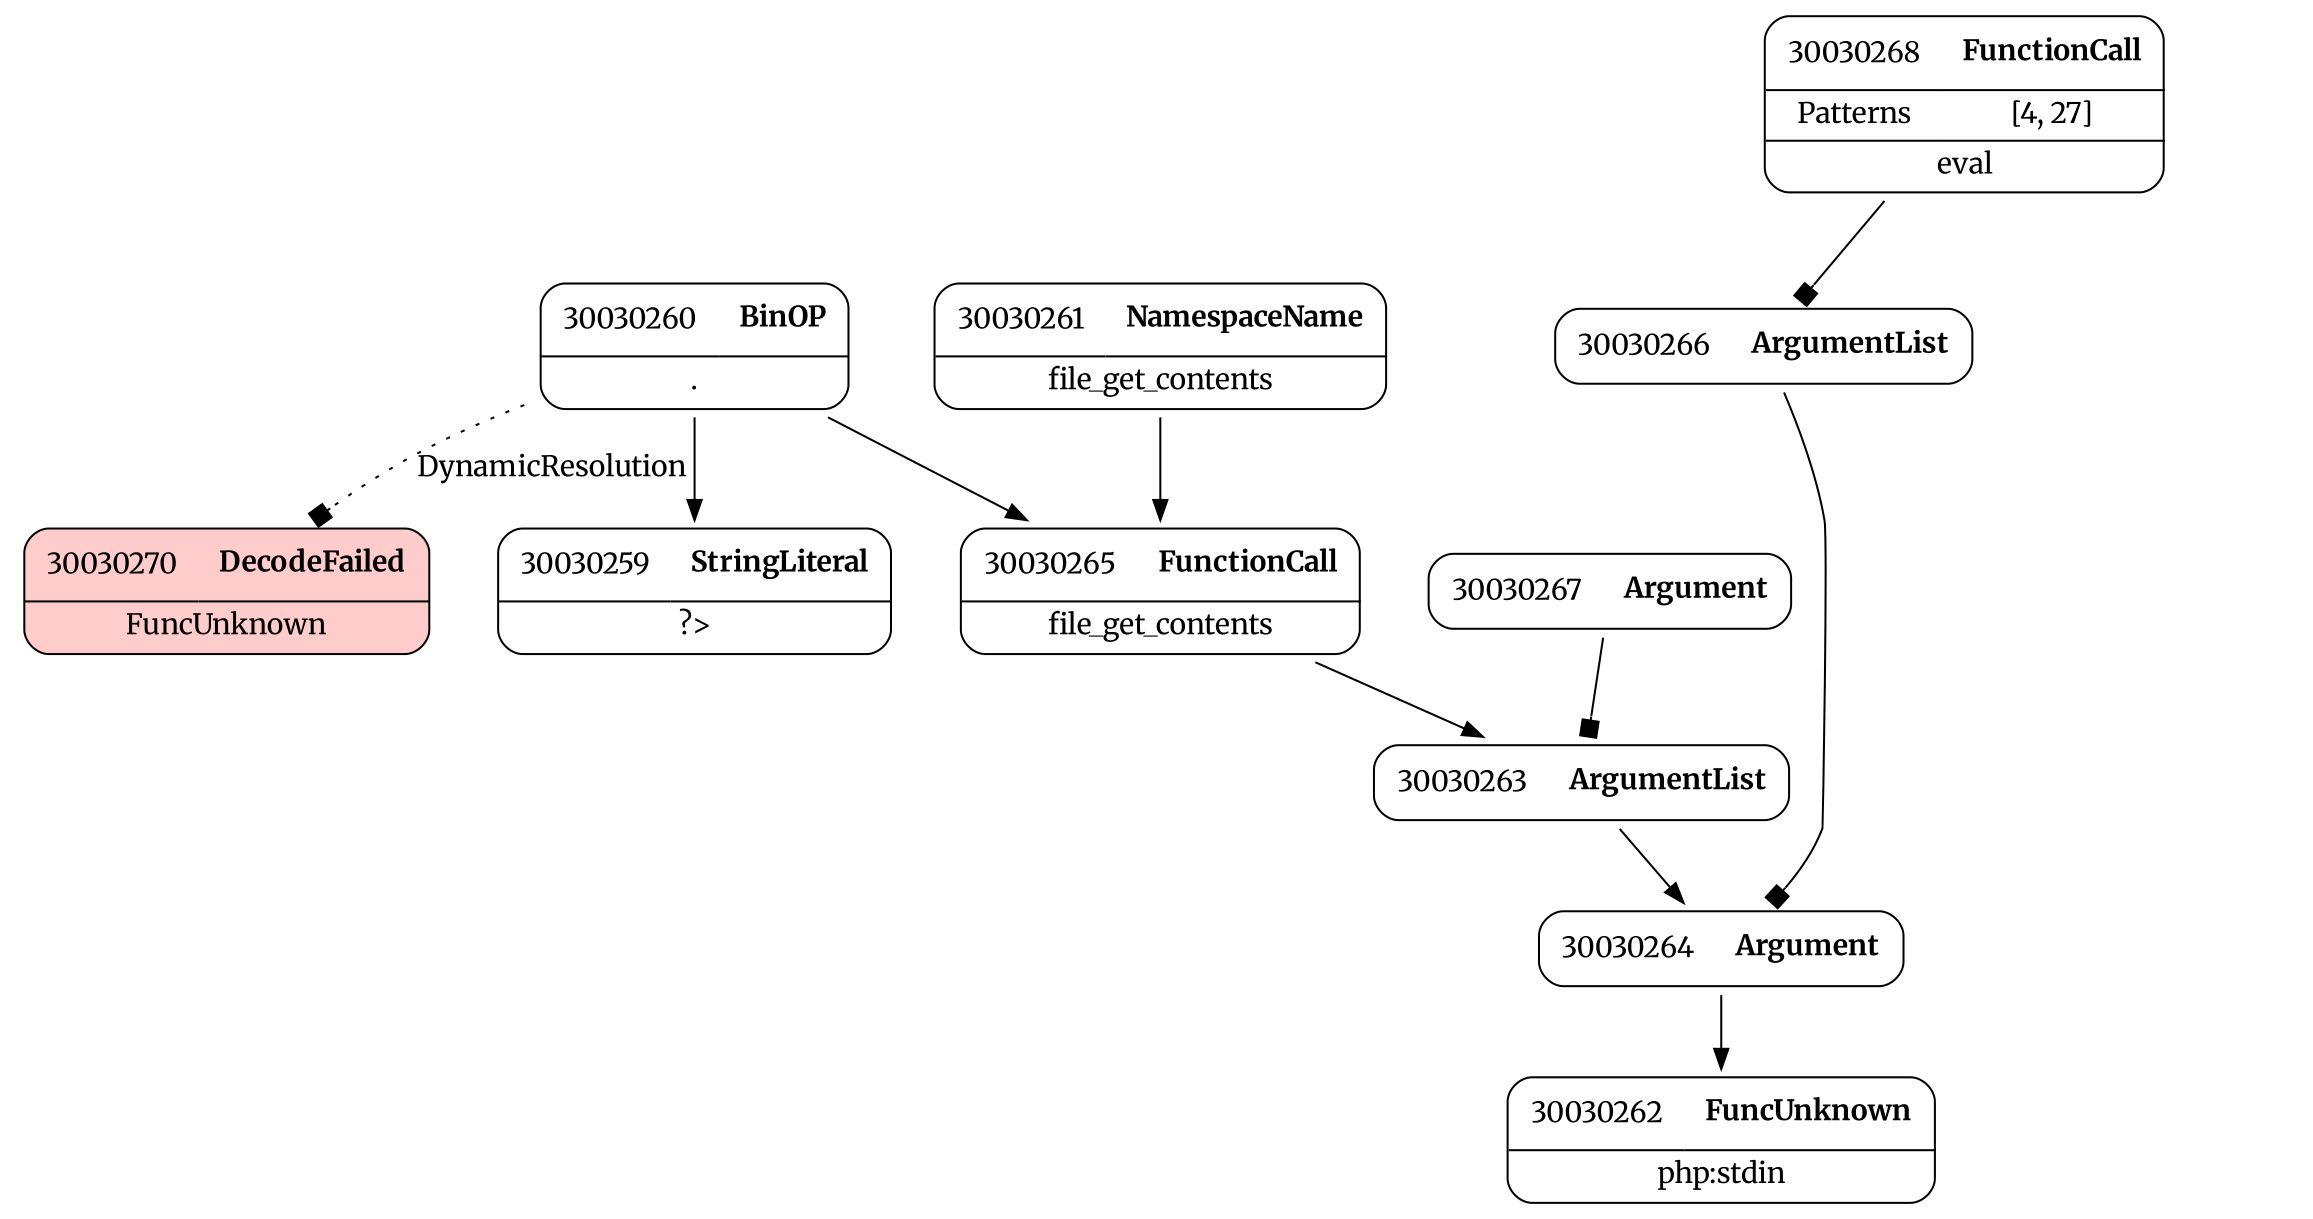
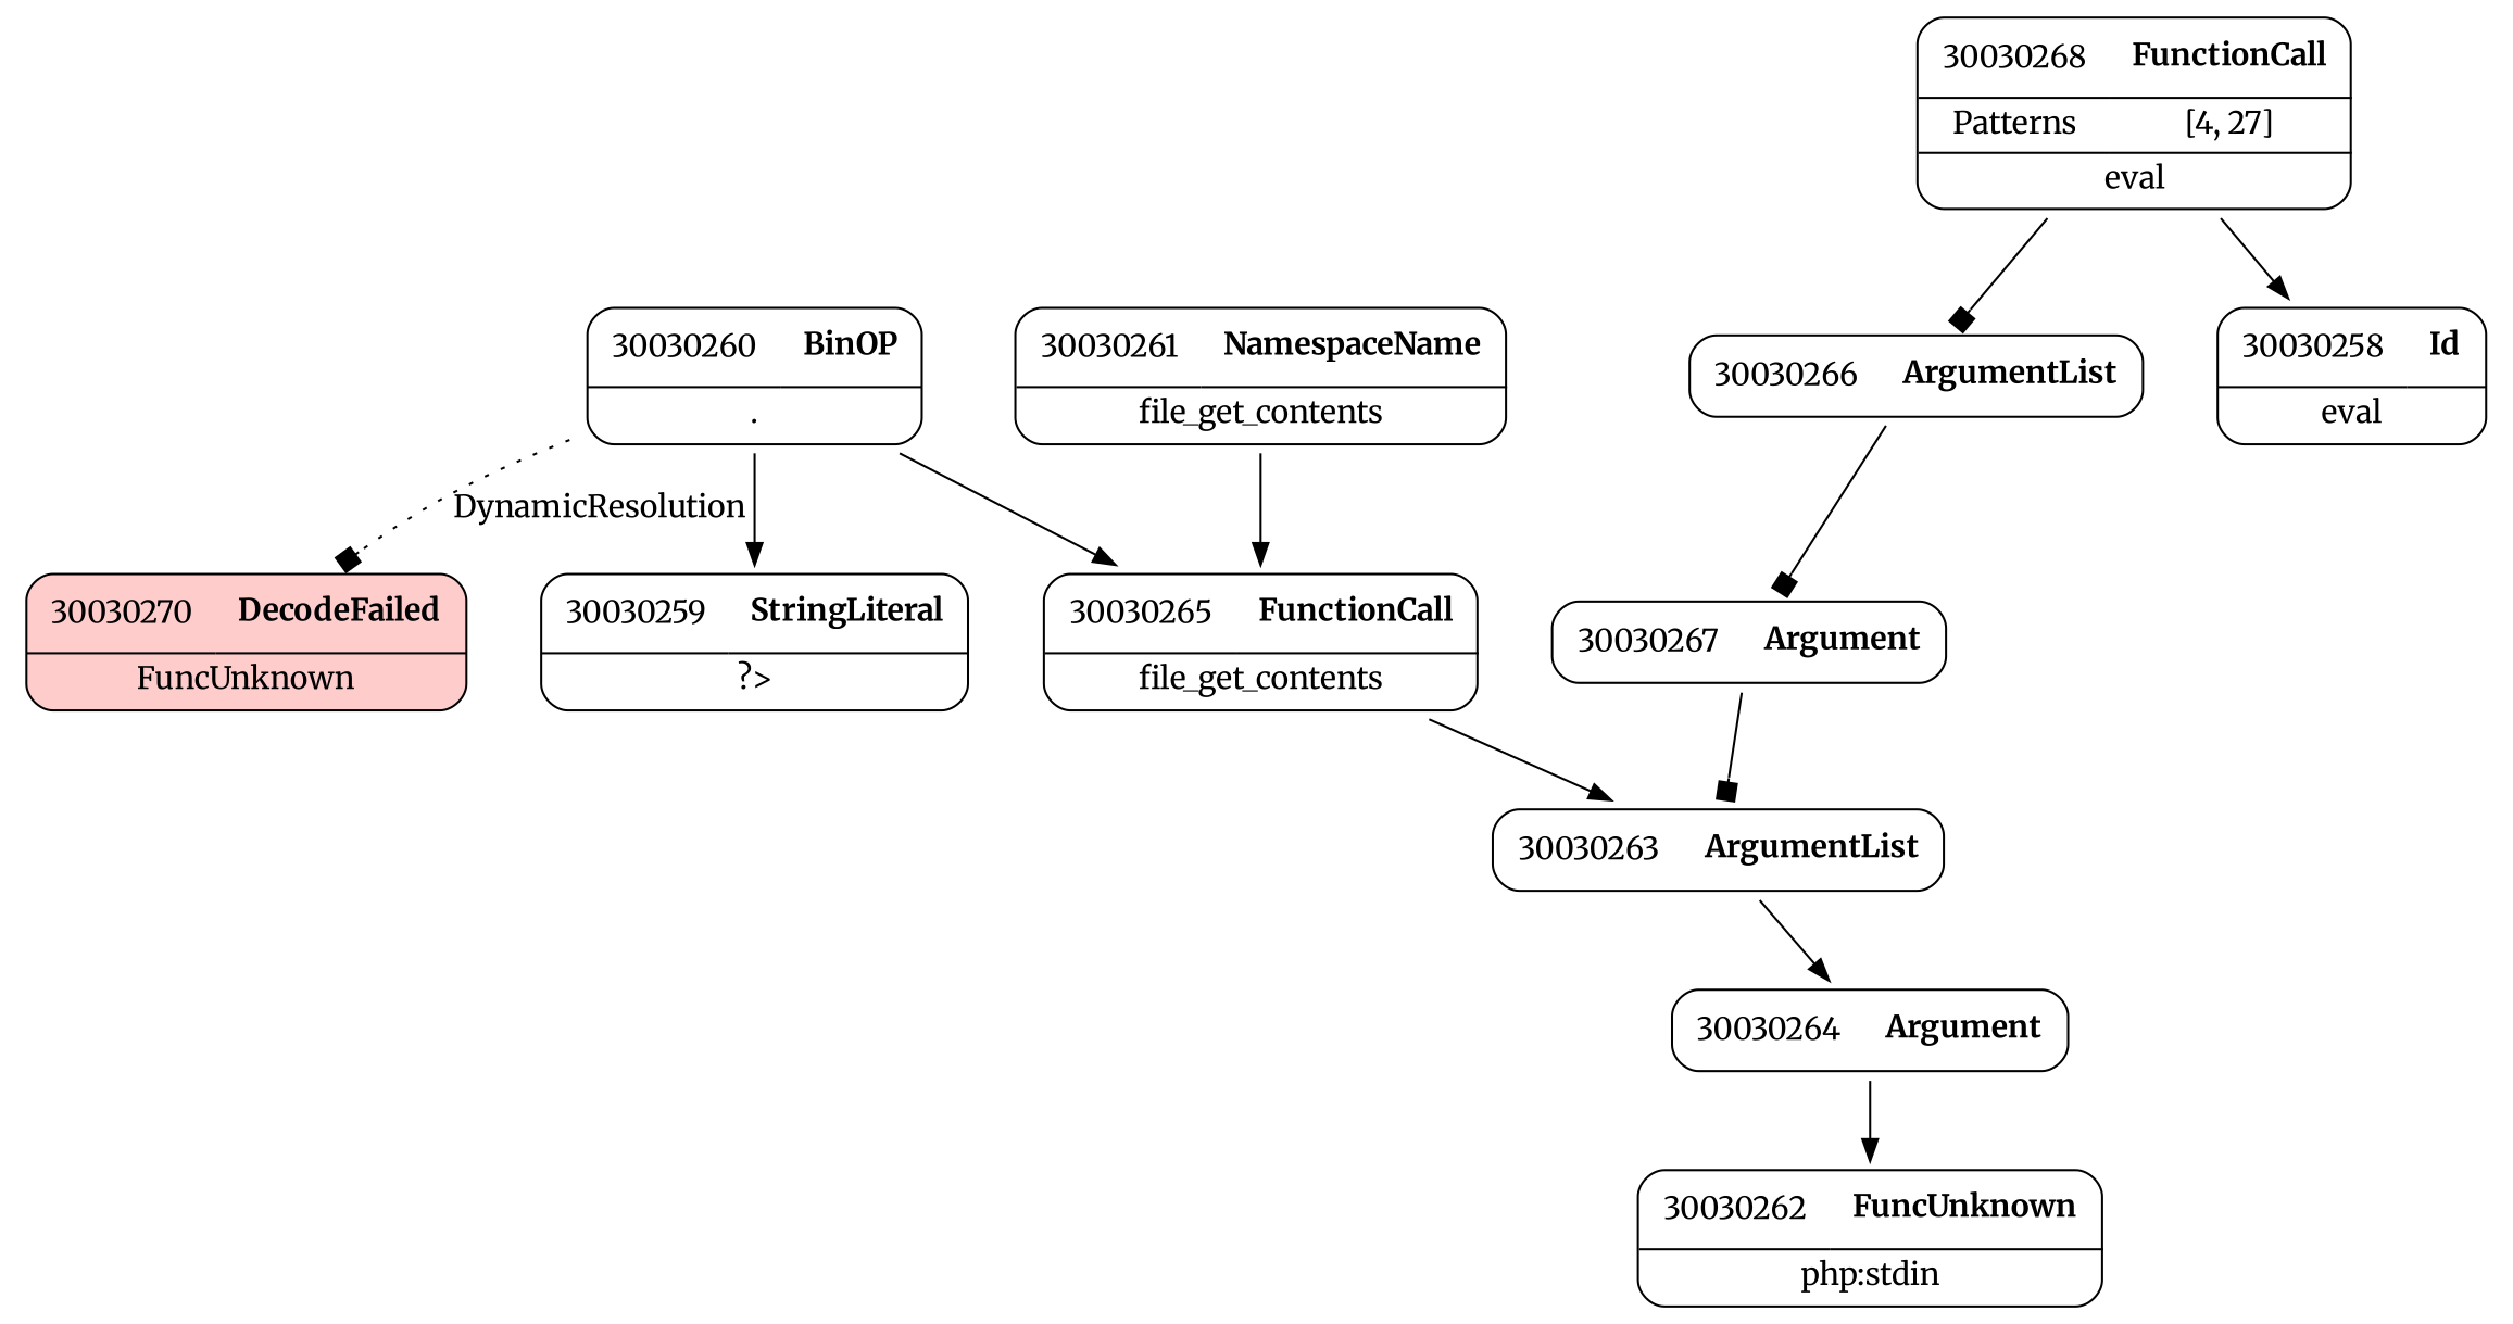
  digraph {
    fontname=Merriweather
    node [fontname=Merriweather shape=none]
    edge [arrowhead=normal fontname=Merriweather weight=2]
    n1 [label=<<TABLE border='1' cellspacing='0' cellpadding='10' style='rounded' ><TR><TD border='0'>30030266</TD><TD border='0'><B>ArgumentList</B></TD></TR></TABLE>>]
    n2 [label=<<TABLE border='1' cellspacing='0' cellpadding='10' style='rounded' ><TR><TD border='0'>30030267</TD><TD border='0'><B>Argument</B></TD></TR></TABLE>>]
    n3 [label=<<TABLE border='1' cellspacing='0' cellpadding='10' style='rounded' ><TR><TD border='0'>30030263</TD><TD border='0'><B>ArgumentList</B></TD></TR></TABLE>>]
    n4 [label=<<TABLE border='1' cellspacing='0' cellpadding='10' style='rounded' ><TR><TD border='0'>30030260</TD><TD border='0'><B>BinOP</B></TD></TR><HR/><TR><TD border='0' cellpadding='5' colspan='2'>.</TD></TR></TABLE>>]
    n5 [label=<<TABLE border='1' cellspacing='0' cellpadding='10' style='rounded' ><TR><TD border='0'>30030265</TD><TD border='0'><B>FunctionCall</B></TD></TR><HR/><TR><TD border='0' cellpadding='5' colspan='2'>file_get_contents</TD></TR></TABLE>>]
    n6 [label=<<TABLE border='1' cellspacing='0' cellpadding='10' style='rounded' bgcolor='#FFCCCC' ><TR><TD border='0'>30030270</TD><TD border='0'><B>DecodeFailed</B></TD></TR><HR/><TR><TD border='0' cellpadding='5' colspan='2'>FuncUnknown</TD></TR></TABLE>>]
    n7 [label=<<TABLE border='1' cellspacing='0' cellpadding='10' style='rounded' ><TR><TD border='0'>30030259</TD><TD border='0'><B>StringLiteral</B></TD></TR><HR/><TR><TD border='0' cellpadding='5' colspan='2'>?&gt;</TD></TR></TABLE>>]
    n8 [label=<<TABLE border='1' cellspacing='0' cellpadding='10' style='rounded' ><TR><TD border='0'>30030264</TD><TD border='0'><B>Argument</B></TD></TR></TABLE>>]
    n9 [label=<<TABLE border='1' cellspacing='0' cellpadding='10' style='rounded' ><TR><TD border='0'>30030262</TD><TD border='0'><B>FuncUnknown</B></TD></TR><HR/><TR><TD border='0' cellpadding='5' colspan='2'>php:stdin</TD></TR></TABLE>>]
    n10 [label=<<TABLE border='1' cellspacing='0' cellpadding='10' style='rounded' ><TR><TD border='0'>30030261</TD><TD border='0'><B>NamespaceName</B></TD></TR><HR/><TR><TD border='0' cellpadding='5' colspan='2'>file_get_contents</TD></TR></TABLE>>]
    n11 [label=<<TABLE border='1' cellspacing='0' cellpadding='10' style='rounded' ><TR><TD border='0'>30030268</TD><TD border='0'><B>FunctionCall</B></TD></TR><HR/><TR><TD border='0' cellpadding='5'>Patterns</TD><TD border='0' cellpadding='5'>[4, 27]</TD></TR><HR/><TR><TD border='0' cellpadding='5' colspan='2'>eval</TD></TR></TABLE>>]
-   n1 -> n8 [arrowhead=box]
+   n12 [label=<<TABLE border='1' cellspacing='0' cellpadding='10' style='rounded' ><TR><TD border='0'>30030258</TD><TD border='0'><B>Id</B></TD></TR><HR/><TR><TD border='0' cellpadding='5' colspan='2'>eval</TD></TR></TABLE>>]
+   n1 -> n2 [arrowhead=box]
    n2 -> n3 [arrowhead=box]
    n3 -> n8
    n4 -> n5
    n4 -> n6 [arrowhead=box label=DynamicResolution style=dotted weight=""]
    n4 -> n7
    n5 -> n3
    n8 -> n9
    n10 -> n5
    n11 -> n1 [arrowhead=box]
+   n11 -> n12
  }
